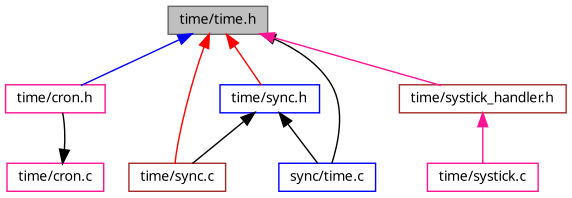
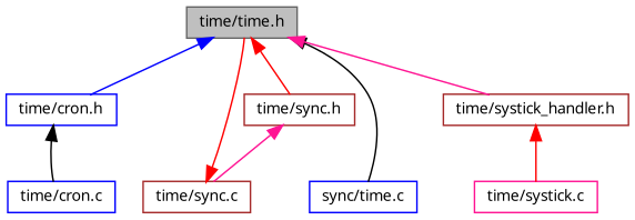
  digraph {
    fontname="Noto Sans"
    node [color=deeppink fontname="Noto Sans" fontsize=10 shape=record]
    edge [color=black dir=back fontname="Noto Sans" fontsize=10 labelfontname=Helvetica labelfontsize=10 style=solid]
    n1 [color=gray40 fillcolor=grey75 fontcolor=black height=0.2 label="time/time.h" style=filled width=0.4]
-   n2 [height=0.2 label="time/cron.h" width=0.4]
+   n2 [color=blue height=0.2 label="time/cron.h" width=0.4]
    n3 [color=brown height=0.2 label="time/sync.c" width=0.4]
-   n4 [color=blue height=0.2 label="time/sync.h" width=0.4]
+   n4 [color=brown height=0.2 label="time/sync.h" width=0.4]
    n5 [color=blue height=0.2 label="sync/time.c" width=0.4]
    n6 [color=brown height=0.2 label="time/systick_handler.h" width=0.4]
-   n7 [height=0.2 label="time/cron.c" width=0.4]
+   n7 [color=blue height=0.2 label="time/cron.c" width=0.4]
    n8 [height=0.2 label="time/systick.c" width=0.4]
    n1 -> n2 [color=blue]
-   n1 -> n3 [color=red]
+   n3 -> n1 [color=red]
    n1 -> n4 [color=red]
    n1 -> n5
    n1 -> n6 [color=deeppink]
-   n7 -> n2
-   n4 -> n3
-   n4 -> n5
-   n6 -> n8 [color=deeppink]
+   n2 -> n7
+   n4 -> n3 [color=deeppink]
+   n6 -> n8 [color=red]
  }
